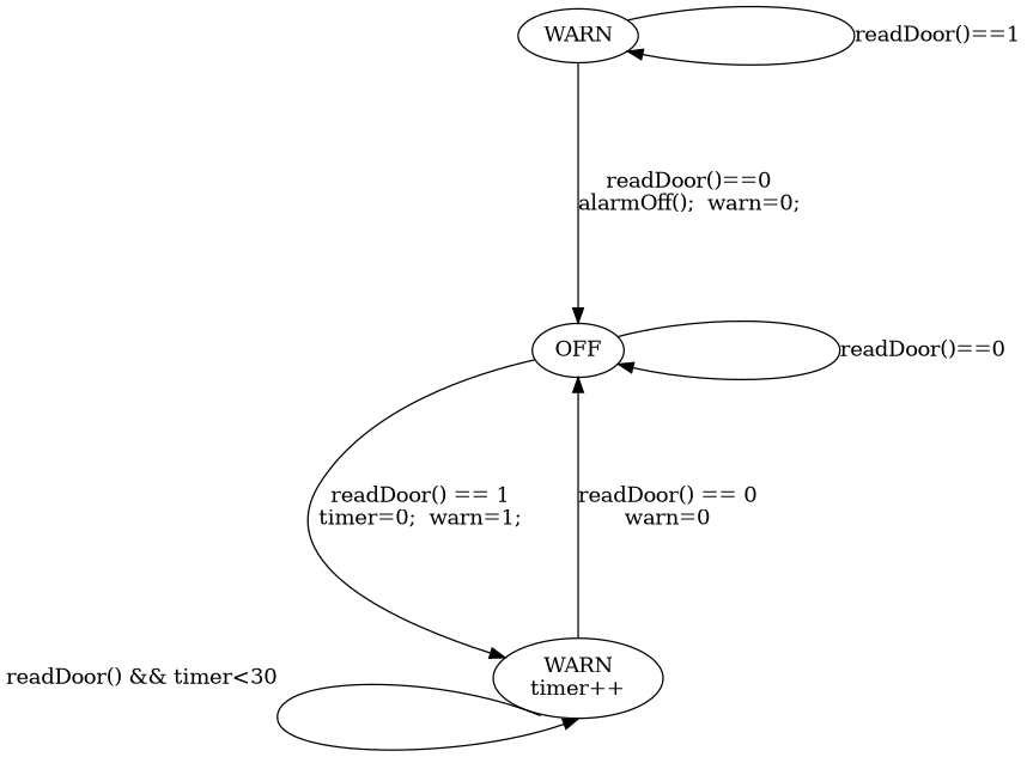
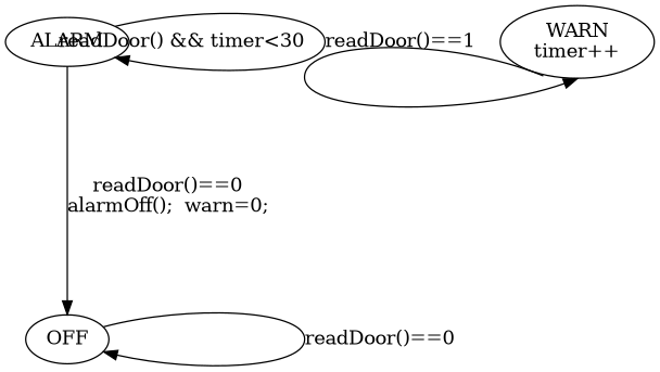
  digraph {
    mindist=3
    nodesep=2
    ranksep=2
    node [rank=2]
    OFF [rank=1]
    WARN [label="\N\ntimer++"]
-   ALARM [label=WARN]
+   ALARM
    OFF -> OFF [label="readDoor()==0"]
-   OFF -> WARN [label="readDoor() == 1\ntimer=0;  warn=1;"]
-   WARN -> OFF [label="readDoor() == 0\nwarn=0"]
    WARN -> WARN [headport=s label="readDoor() && timer<30" tailport=sw]
    ALARM -> OFF [label="readDoor()==0\nalarmOff();  warn=0;"]
    ALARM -> ALARM [label="readDoor()==1"]
  }
